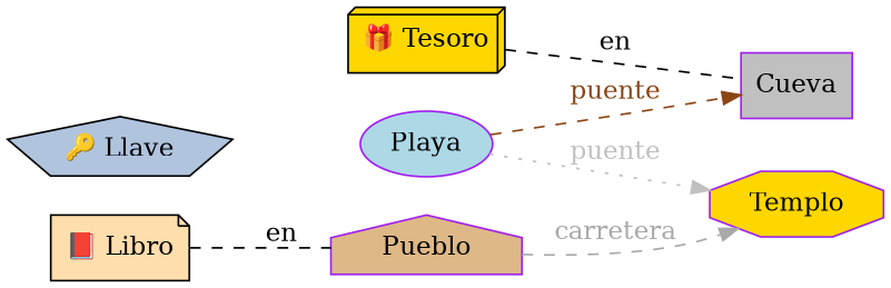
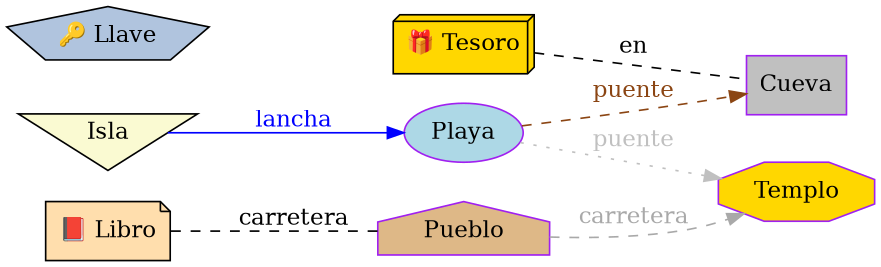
  digraph {
    rankdir=LR
    node [color=purple fillcolor=gold style=filled]
    edge [color=black style=dashed]
    Playa [fillcolor=lightblue shape=ellipse]
    Cueva [fillcolor=gray shape=box]
    Templo [shape=octagon]
+   Isla [color=black fillcolor=lightgoldenrodyellow shape=invtriangle]
    Pueblo [fillcolor=burlywood shape=house]
    n6 [color=black label="🎁 Tesoro" shape=box3d]
    n7 [color=black fillcolor=lightsteelblue label="🔑 Llave" shape=pentagon]
    n8 [color=black fillcolor=navajowhite label="📕 Libro" shape=note]
    Playa -> Cueva [color=saddlebrown fontcolor=saddlebrown label=puente]
    Playa -> Templo [color=gray fontcolor=gray label=puente style=dotted]
+   Isla -> Playa [color=blue fontcolor=blue label=lancha style=solid]
    Pueblo -> Templo [color=darkgray fontcolor=darkgray label=carretera]
    n6 -> Cueva [dir=none label=en]
-   n8 -> Pueblo [dir=none label=en]
+   n8 -> Pueblo [dir=none label=carretera]
  }
